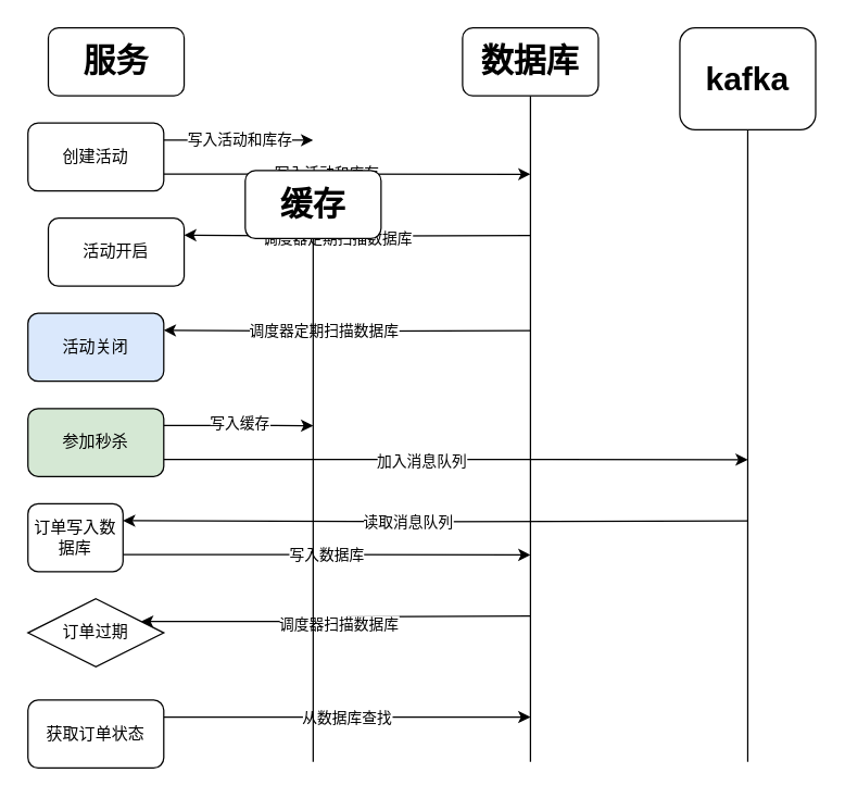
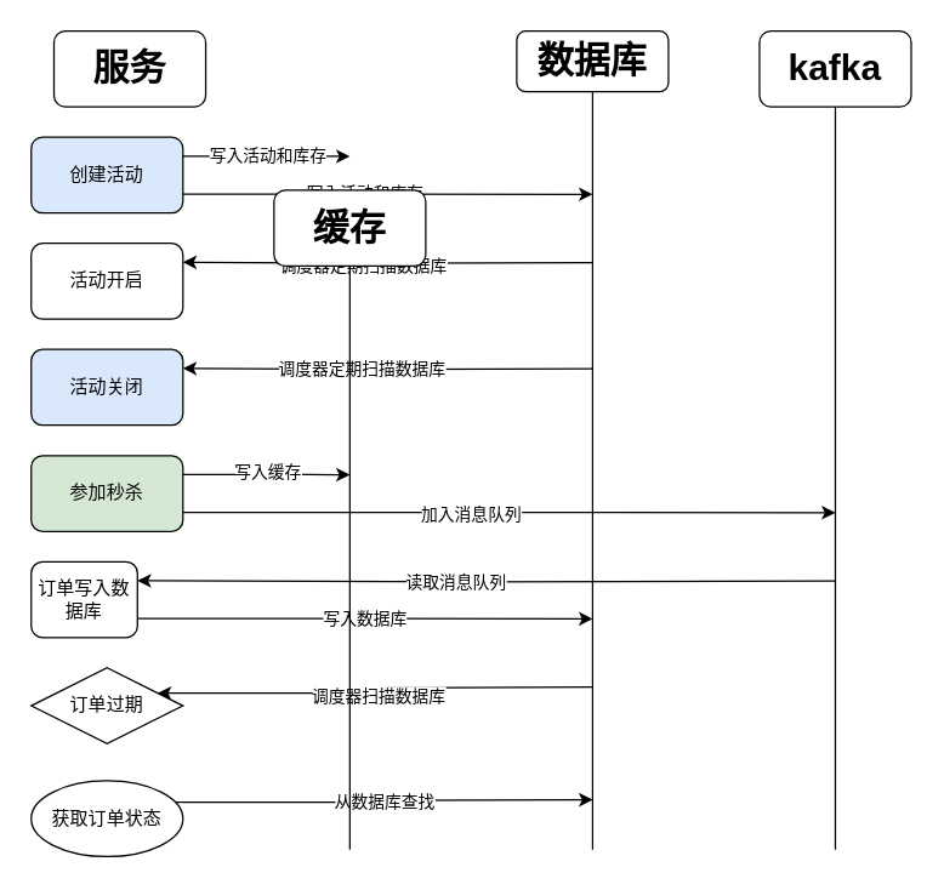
  <mxCell id="0" />
  <mxCell id="1" parent="0" />
  <mxCell id="2" value="&lt;h1&gt;&lt;b&gt;服务&lt;/b&gt;&lt;/h1&gt;" style="rounded=1;whiteSpace=wrap;html=1;" vertex="1" parent="1"><mxGeometry x="35" y="20" width="100" height="50" as="geometry" /></mxCell>
  <mxCell id="3" style="edgeStyle=orthogonalEdgeStyle;rounded=0;orthogonalLoop=1;jettySize=auto;html=1;exitX=1;exitY=0.25;exitDx=0;exitDy=0;" edge="1" parent="1" source="7"><mxGeometry relative="1" as="geometry"><mxPoint x="230" y="102.667" as="targetPoint" /></mxGeometry></mxCell>
  <mxCell id="4" value="写入活动和库存" style="edgeLabel;html=1;align=center;verticalAlign=middle;resizable=0;points=[];" vertex="1" connectable="0" parent="3"><mxGeometry x="-0.009" y="1" relative="1" as="geometry"><mxPoint x="-1" y="-1" as="offset" /></mxGeometry></mxCell>
  <mxCell id="5" style="edgeStyle=orthogonalEdgeStyle;rounded=0;orthogonalLoop=1;jettySize=auto;html=1;exitX=1;exitY=0.75;exitDx=0;exitDy=0;" edge="1" parent="1" source="7"><mxGeometry relative="1" as="geometry"><mxPoint x="390" y="127.667" as="targetPoint" /></mxGeometry></mxCell>
  <mxCell id="6" value="写入活动和库存" style="edgeLabel;html=1;align=center;verticalAlign=middle;resizable=0;points=[];" vertex="1" connectable="0" parent="5"><mxGeometry x="-0.121" y="1" relative="1" as="geometry"><mxPoint as="offset" /></mxGeometry></mxCell>
- <mxCell id="7" value="创建活动" style="rounded=1;whiteSpace=wrap;html=1;" vertex="1" parent="1"><mxGeometry x="20" y="90" width="100" height="50" as="geometry" /></mxCell>
+ <mxCell id="7" value="创建活动" style="rounded=1;whiteSpace=wrap;html=1;fillColor=#dae8fc;" vertex="1" parent="1"><mxGeometry x="20" y="90" width="100" height="50" as="geometry" /></mxCell>
  <mxCell id="8" style="edgeStyle=orthogonalEdgeStyle;rounded=0;orthogonalLoop=1;jettySize=auto;html=1;exitX=1;exitY=0.25;exitDx=0;exitDy=0;entryX=1;entryY=0.25;entryDx=0;entryDy=0;" edge="1" parent="1" target="10"><mxGeometry relative="1" as="geometry"><mxPoint x="390" y="172.667" as="sourcePoint" /></mxGeometry></mxCell>
  <mxCell id="9" value="调度器定期扫描数据库" style="edgeLabel;html=1;align=center;verticalAlign=middle;resizable=0;points=[];" vertex="1" connectable="0" parent="8"><mxGeometry x="0.121" y="2" relative="1" as="geometry"><mxPoint as="offset" /></mxGeometry></mxCell>
- <mxCell id="10" value="活动开启" style="rounded=1;whiteSpace=wrap;html=1;" vertex="1" parent="1"><mxGeometry x="35" y="160" width="100" height="50" as="geometry" /></mxCell>
+ <mxCell id="10" value="活动开启" style="rounded=1;whiteSpace=wrap;html=1;" vertex="1" parent="1"><mxGeometry x="20" y="160" width="100" height="50" as="geometry" /></mxCell>
  <mxCell id="11" style="edgeStyle=orthogonalEdgeStyle;rounded=0;orthogonalLoop=1;jettySize=auto;html=1;exitX=1;exitY=0.25;exitDx=0;exitDy=0;entryX=1;entryY=0.25;entryDx=0;entryDy=0;" edge="1" parent="1" target="13"><mxGeometry relative="1" as="geometry"><mxPoint x="390" y="242.667" as="sourcePoint" /></mxGeometry></mxCell>
  <mxCell id="12" value="调度器定期扫描数据库" style="edgeLabel;html=1;align=center;verticalAlign=middle;resizable=0;points=[];" vertex="1" connectable="0" parent="11"><mxGeometry x="0.127" relative="1" as="geometry"><mxPoint as="offset" /></mxGeometry></mxCell>
  <mxCell id="13" value="活动关闭" style="rounded=1;whiteSpace=wrap;html=1;fillColor=#dae8fc;" vertex="1" parent="1"><mxGeometry x="20" y="230" width="100" height="50" as="geometry" /></mxCell>
  <mxCell id="14" style="edgeStyle=orthogonalEdgeStyle;rounded=0;orthogonalLoop=1;jettySize=auto;html=1;exitX=1;exitY=0.75;exitDx=0;exitDy=0;" edge="1" parent="1" source="18"><mxGeometry relative="1" as="geometry"><mxPoint x="550" y="337.667" as="targetPoint" /></mxGeometry></mxCell>
  <mxCell id="15" value="加入消息队列" style="edgeLabel;html=1;align=center;verticalAlign=middle;resizable=0;points=[];" vertex="1" connectable="0" parent="14"><mxGeometry x="-0.122" y="-1" relative="1" as="geometry"><mxPoint as="offset" /></mxGeometry></mxCell>
  <mxCell id="16" style="edgeStyle=orthogonalEdgeStyle;rounded=0;orthogonalLoop=1;jettySize=auto;html=1;exitX=1;exitY=0.25;exitDx=0;exitDy=0;" edge="1" parent="1" source="18"><mxGeometry relative="1" as="geometry"><mxPoint x="230" y="312.667" as="targetPoint" /></mxGeometry></mxCell>
  <mxCell id="17" value="写入缓存" style="edgeLabel;html=1;align=center;verticalAlign=middle;resizable=0;points=[];" vertex="1" connectable="0" parent="16"><mxGeometry x="-0.009" y="2" relative="1" as="geometry"><mxPoint x="-2" y="-2" as="offset" /></mxGeometry></mxCell>
  <mxCell id="18" value="参加秒杀" style="rounded=1;whiteSpace=wrap;html=1;fillColor=#d5e8d4;" vertex="1" parent="1"><mxGeometry x="20" y="300" width="100" height="50" as="geometry" /></mxCell>
  <mxCell id="19" style="edgeStyle=orthogonalEdgeStyle;rounded=0;orthogonalLoop=1;jettySize=auto;html=1;exitX=1;exitY=0.25;exitDx=0;exitDy=0;entryX=1;entryY=0.25;entryDx=0;entryDy=0;" edge="1" parent="1" target="23"><mxGeometry relative="1" as="geometry"><mxPoint x="550" y="382.667" as="sourcePoint" /></mxGeometry></mxCell>
  <mxCell id="20" value="读取消息队列" style="edgeLabel;html=1;align=center;verticalAlign=middle;resizable=0;points=[];" vertex="1" connectable="0" parent="19"><mxGeometry x="0.091" y="1" relative="1" as="geometry"><mxPoint as="offset" /></mxGeometry></mxCell>
  <mxCell id="21" style="edgeStyle=orthogonalEdgeStyle;rounded=0;orthogonalLoop=1;jettySize=auto;html=1;exitX=1;exitY=0.75;exitDx=0;exitDy=0;" edge="1" parent="1" source="23"><mxGeometry relative="1" as="geometry"><mxPoint x="390" y="407.667" as="targetPoint" /></mxGeometry></mxCell>
  <mxCell id="22" value="写入数据库" style="edgeLabel;html=1;align=center;verticalAlign=middle;resizable=0;points=[];" vertex="1" connectable="0" parent="21"><mxGeometry x="-0.01" relative="1" as="geometry"><mxPoint as="offset" /></mxGeometry></mxCell>
  <mxCell id="23" value="订单写入数据库" style="rounded=1;whiteSpace=wrap;html=1;" vertex="1" parent="1"><mxGeometry x="20" y="370" width="70" height="50" as="geometry" /></mxCell>
  <mxCell id="24" style="edgeStyle=orthogonalEdgeStyle;rounded=0;orthogonalLoop=1;jettySize=auto;html=1;exitX=1;exitY=0.25;exitDx=0;exitDy=0;entryX=1;entryY=0.25;entryDx=0;entryDy=0;" edge="1" parent="1" target="26"><mxGeometry relative="1" as="geometry"><mxPoint x="390" y="452.667" as="sourcePoint" /></mxGeometry></mxCell>
  <mxCell id="25" value="调度器扫描数据库" style="edgeLabel;html=1;align=center;verticalAlign=middle;resizable=0;points=[];" vertex="1" connectable="0" parent="24"><mxGeometry x="-0.003" y="1" relative="1" as="geometry"><mxPoint y="1" as="offset" /></mxGeometry></mxCell>
  <mxCell id="26" value="订单过期" style="rhombus;whiteSpace=wrap;html=1;" vertex="1" parent="1"><mxGeometry x="20" y="440" width="100" height="50" as="geometry" /></mxCell>
  <mxCell id="27" style="edgeStyle=orthogonalEdgeStyle;rounded=0;orthogonalLoop=1;jettySize=auto;html=1;exitX=1;exitY=0.25;exitDx=0;exitDy=0;" edge="1" parent="1" source="29"><mxGeometry relative="1" as="geometry"><mxPoint x="390" y="527" as="targetPoint" /></mxGeometry></mxCell>
  <mxCell id="28" value="从数据库查找" style="edgeLabel;html=1;align=center;verticalAlign=middle;resizable=0;points=[];" vertex="1" connectable="0" parent="27"><mxGeometry x="-0.009" relative="1" as="geometry"><mxPoint as="offset" /></mxGeometry></mxCell>
- <mxCell id="29" value="获取订单状态" style="rounded=1;whiteSpace=wrap;html=1;" vertex="1" parent="1"><mxGeometry x="20" y="514.5" width="100" height="50" as="geometry" /></mxCell>
+ <mxCell id="29" value="获取订单状态" style="ellipse;whiteSpace=wrap;html=1;" vertex="1" parent="1"><mxGeometry x="20" y="514.5" width="100" height="50" as="geometry" /></mxCell>
  <mxCell id="30" style="edgeStyle=orthogonalEdgeStyle;rounded=0;orthogonalLoop=1;jettySize=auto;html=1;exitX=0.5;exitY=1;exitDx=0;exitDy=0;startArrow=none;startFill=0;strokeColor=default;endArrow=none;" edge="1" parent="1" source="31"><mxGeometry relative="1" as="geometry"><mxPoint x="230" y="560" as="targetPoint" /></mxGeometry></mxCell>
  <mxCell id="31" value="&lt;h1&gt;&lt;b&gt;缓存&lt;/b&gt;&lt;/h1&gt;" style="rounded=1;whiteSpace=wrap;html=1;" vertex="1" parent="1"><mxGeometry x="180" y="125" width="100" height="50" as="geometry" /></mxCell>
  <mxCell id="32" style="edgeStyle=orthogonalEdgeStyle;rounded=0;orthogonalLoop=1;jettySize=auto;html=1;exitX=0.5;exitY=1;exitDx=0;exitDy=0;endArrow=none;startFill=0;" edge="1" parent="1" source="33"><mxGeometry relative="1" as="geometry"><mxPoint x="390" y="560" as="targetPoint" /><Array as="points"><mxPoint x="390" y="220" /><mxPoint x="390" y="220" /></Array></mxGeometry></mxCell>
- <mxCell id="33" value="&lt;h1&gt;&lt;b&gt;数据库&lt;/b&gt;&lt;/h1&gt;" style="rounded=1;whiteSpace=wrap;html=1;" vertex="1" parent="1"><mxGeometry x="340" y="20" width="100" height="50" as="geometry" /></mxCell>
+ <mxCell id="33" value="&lt;h1&gt;&lt;b&gt;数据库&lt;/b&gt;&lt;/h1&gt;" style="rounded=1;whiteSpace=wrap;html=1;" vertex="1" parent="1"><mxGeometry x="340" y="20" width="100" height="40" as="geometry" /></mxCell>
  <mxCell id="34" style="edgeStyle=orthogonalEdgeStyle;rounded=0;orthogonalLoop=1;jettySize=auto;html=1;exitX=0.5;exitY=1;exitDx=0;exitDy=0;endArrow=none;startFill=0;" edge="1" parent="1" source="35"><mxGeometry relative="1" as="geometry"><mxPoint x="550" y="560" as="targetPoint" /></mxGeometry></mxCell>
- <mxCell id="35" value="&lt;h1&gt;&lt;b&gt;kafka&lt;/b&gt;&lt;/h1&gt;" style="rounded=1;whiteSpace=wrap;html=1;" vertex="1" parent="1"><mxGeometry x="500" y="20" width="100" height="75" as="geometry" /></mxCell>
+ <mxCell id="35" value="&lt;h1&gt;&lt;b&gt;kafka&lt;/b&gt;&lt;/h1&gt;" style="rounded=1;whiteSpace=wrap;html=1;" vertex="1" parent="1"><mxGeometry x="500" y="20" width="100" height="50" as="geometry" /></mxCell>
